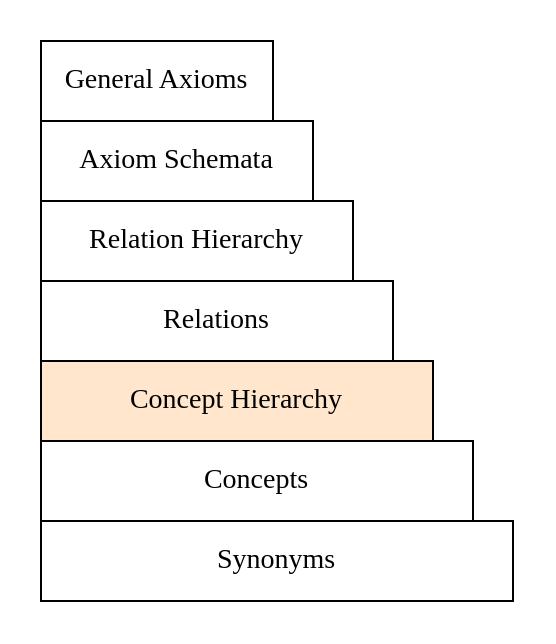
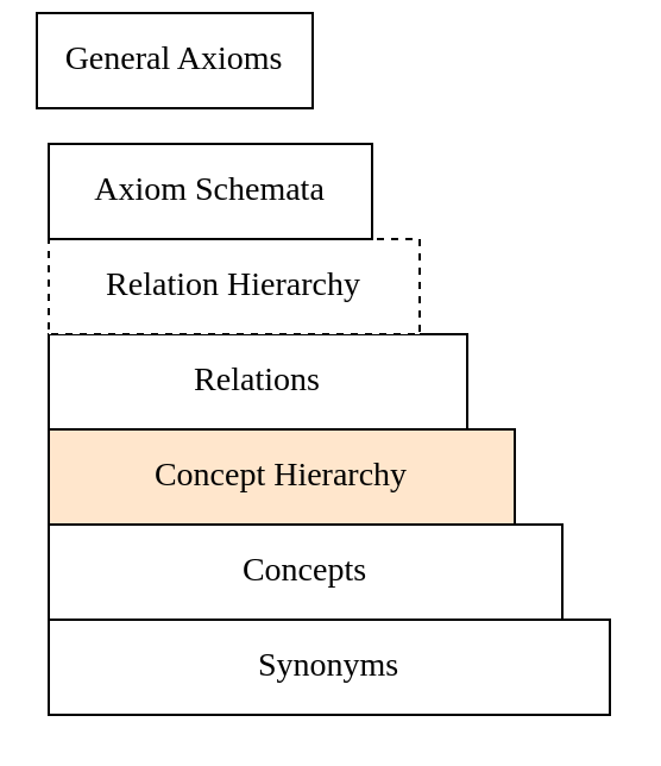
  <mxCell id="0" />
  <mxCell id="1" parent="0" />
  <mxCell id="2" value="Synonyms" style="rounded=0;whiteSpace=wrap;html=1;fontFamily=Garamond;fontSize=14;" vertex="1" parent="1"><mxGeometry x="20" y="260" width="236" height="40" as="geometry" /></mxCell>
  <mxCell id="3" value="Concepts" style="rounded=0;whiteSpace=wrap;html=1;fontFamily=Garamond;fontSize=14;" vertex="1" parent="1"><mxGeometry x="20" y="220" width="216" height="40" as="geometry" /></mxCell>
  <mxCell id="4" value="Concept Hierarchy" style="rounded=0;whiteSpace=wrap;html=1;fontFamily=Garamond;fontSize=14;fillColor=#ffe6cc;" vertex="1" parent="1"><mxGeometry x="20" y="180" width="196" height="40" as="geometry" /></mxCell>
  <mxCell id="5" value="Relations" style="rounded=0;whiteSpace=wrap;html=1;fontFamily=Garamond;fontSize=14;" vertex="1" parent="1"><mxGeometry x="20" y="140" width="176" height="40" as="geometry" /></mxCell>
- <mxCell id="6" value="Relation Hierarchy" style="rounded=0;whiteSpace=wrap;html=1;fontFamily=Garamond;fontSize=14;" vertex="1" parent="1"><mxGeometry x="20" y="100" width="156" height="40" as="geometry" /></mxCell>
+ <mxCell id="6" value="Relation Hierarchy" style="rounded=0;whiteSpace=wrap;html=1;fontFamily=Garamond;fontSize=14;dashed=1;" vertex="1" parent="1"><mxGeometry x="20" y="100" width="156" height="40" as="geometry" /></mxCell>
  <mxCell id="7" value="Axiom Schemata" style="rounded=0;whiteSpace=wrap;html=1;fontFamily=Garamond;fontSize=14;" vertex="1" parent="1"><mxGeometry x="20" y="60" width="136" height="40" as="geometry" /></mxCell>
- <mxCell id="8" value="General Axioms" style="rounded=0;whiteSpace=wrap;html=1;fontFamily=Garamond;fontSize=14;" vertex="1" parent="1"><mxGeometry x="20" y="20" width="116" height="40" as="geometry" /></mxCell>
+ <mxCell id="8" value="General Axioms" style="rounded=0;whiteSpace=wrap;html=1;fontFamily=Garamond;fontSize=14;" vertex="1" parent="1"><mxGeometry x="15" y="5" width="116" height="40" as="geometry" /></mxCell>
